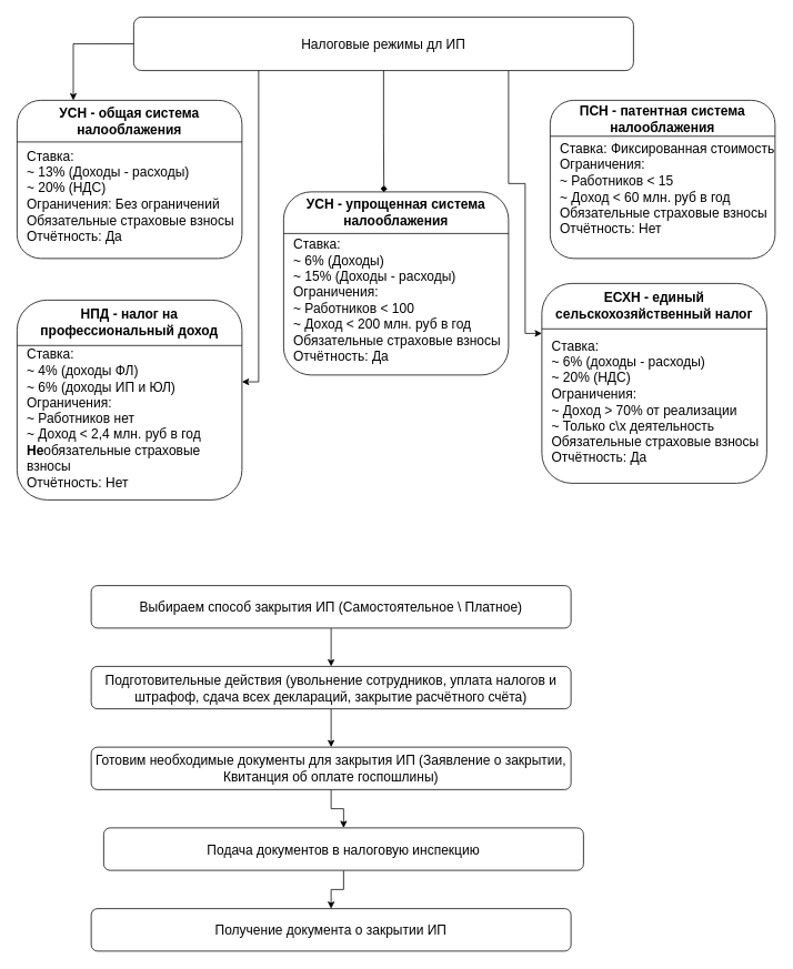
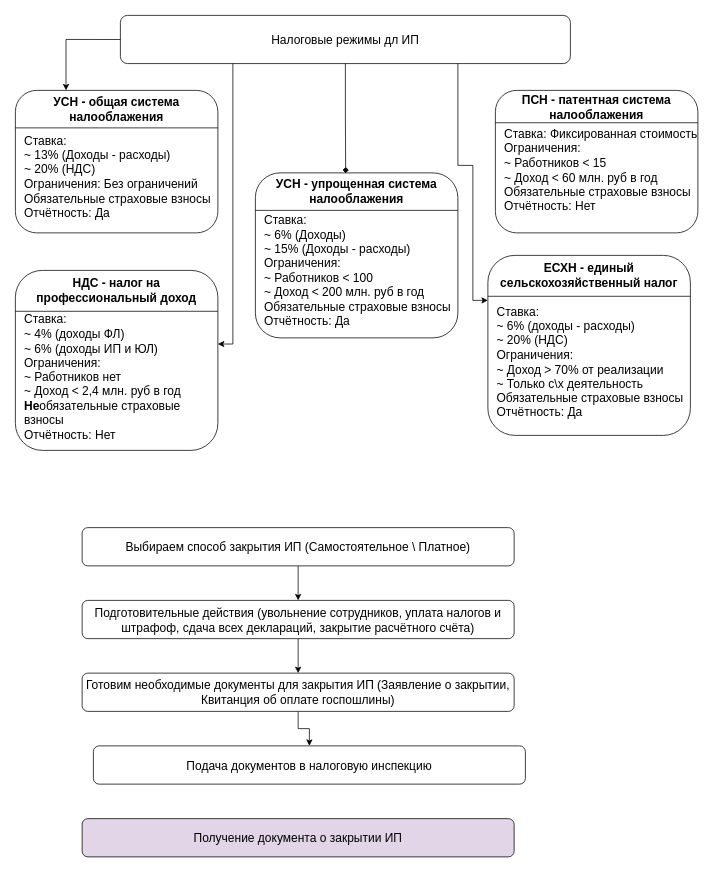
  <mxCell id="0" />
  <mxCell id="1" parent="0" />
  <mxCell id="2" value="" style="group" vertex="1" connectable="0" parent="1"><mxGeometry x="160" y="20" width="600" height="64.29" as="geometry" /></mxCell>
  <mxCell id="3" value="" style="rounded=1;whiteSpace=wrap;html=1;" vertex="1" parent="2"><mxGeometry width="600" height="64.29" as="geometry" /></mxCell>
  <mxCell id="4" value="Налоговые режимы дл ИП" style="text;html=1;strokeColor=none;fillColor=none;align=center;verticalAlign=middle;whiteSpace=wrap;rounded=0;fontSize=16;fontStyle=0" vertex="1" parent="2"><mxGeometry width="600" height="64.29" as="geometry" /></mxCell>
  <mxCell id="5" value="" style="rounded=1;whiteSpace=wrap;html=1;fontSize=16;" vertex="1" parent="1"><mxGeometry x="20" y="120" width="270" height="190" as="geometry" /></mxCell>
  <mxCell id="6" value="УСН - общая система налооблажения" style="text;html=1;strokeColor=none;fillColor=none;align=center;verticalAlign=middle;whiteSpace=wrap;rounded=0;fontSize=16;fontStyle=1" vertex="1" parent="1"><mxGeometry x="20" y="120" width="270" height="50" as="geometry" /></mxCell>
  <mxCell id="7" value="" style="endArrow=none;html=1;rounded=0;fontSize=16;exitX=0;exitY=1;exitDx=0;exitDy=0;entryX=1;entryY=1;entryDx=0;entryDy=0;" edge="1" parent="1" source="6" target="6"><mxGeometry width="50" height="50" relative="1" as="geometry"><mxPoint x="70" y="360" as="sourcePoint" /><mxPoint x="120" y="310" as="targetPoint" /></mxGeometry></mxCell>
  <mxCell id="8" value="Ставка:&lt;br&gt;~ 13% (Доходы - расходы)&lt;br&gt;~ 20% (НДС)&lt;br&gt;Ограничения: Без ограничений&lt;br&gt;Обязательные страховые взносы&lt;br&gt;Отчётность: Да" style="text;html=1;strokeColor=none;fillColor=none;align=left;verticalAlign=middle;whiteSpace=wrap;rounded=0;fontSize=16;" vertex="1" parent="1"><mxGeometry x="30" y="170" width="260" height="130" as="geometry" /></mxCell>
  <mxCell id="9" value="" style="group;fontStyle=1" vertex="1" connectable="0" parent="1"><mxGeometry x="340" y="230" width="270" height="220" as="geometry" /></mxCell>
  <mxCell id="10" value="" style="rounded=1;whiteSpace=wrap;html=1;fontSize=16;" vertex="1" parent="9"><mxGeometry width="270" height="220" as="geometry" /></mxCell>
  <mxCell id="11" value="УСН - упрощенная система налооблажения" style="text;html=1;strokeColor=none;fillColor=none;align=center;verticalAlign=middle;whiteSpace=wrap;rounded=0;fontSize=16;fontStyle=1" vertex="1" parent="9"><mxGeometry width="270" height="50" as="geometry" /></mxCell>
  <mxCell id="12" value="" style="endArrow=none;html=1;rounded=0;fontSize=16;exitX=0;exitY=1;exitDx=0;exitDy=0;entryX=1;entryY=1;entryDx=0;entryDy=0;" edge="1" source="11" target="11" parent="9"><mxGeometry width="50" height="50" relative="1" as="geometry"><mxPoint x="50" y="240" as="sourcePoint" /><mxPoint x="100" y="190" as="targetPoint" /></mxGeometry></mxCell>
  <mxCell id="13" value="Ставка:&lt;br&gt;~ 6% (Доходы)&lt;br&gt;~ 15% (Доходы - расходы)&lt;br&gt;Ограничения:&lt;br&gt;~ Работников &amp;lt; 100&lt;br&gt;~ Доход &amp;lt; 200 млн. руб в год&lt;br&gt;Обязательные страховые взносы&lt;br&gt;Отчётность: Да" style="text;html=1;strokeColor=none;fillColor=none;align=left;verticalAlign=middle;whiteSpace=wrap;rounded=0;fontSize=16;" vertex="1" parent="9"><mxGeometry x="10" y="50" width="260" height="160" as="geometry" /></mxCell>
  <mxCell id="14" value="" style="group;fontStyle=0" vertex="1" connectable="0" parent="1"><mxGeometry x="660" y="120" width="270" height="190" as="geometry" /></mxCell>
  <mxCell id="15" value="" style="rounded=1;whiteSpace=wrap;html=1;fontSize=16;" vertex="1" parent="14"><mxGeometry width="270" height="190" as="geometry" /></mxCell>
  <mxCell id="16" value="ПСН - патентная система налооблажения" style="text;html=1;strokeColor=none;fillColor=none;align=center;verticalAlign=middle;whiteSpace=wrap;rounded=0;fontSize=16;fontStyle=1" vertex="1" parent="14"><mxGeometry width="270" height="43.182" as="geometry" /></mxCell>
  <mxCell id="17" value="" style="endArrow=none;html=1;rounded=0;fontSize=16;exitX=0;exitY=1;exitDx=0;exitDy=0;entryX=1;entryY=1;entryDx=0;entryDy=0;" edge="1" parent="14" source="16" target="16"><mxGeometry width="50" height="50" relative="1" as="geometry"><mxPoint x="50" y="207.273" as="sourcePoint" /><mxPoint x="100" y="164.091" as="targetPoint" /></mxGeometry></mxCell>
  <mxCell id="18" value="Ставка: Фиксированная стоимость&lt;br&gt;Ограничения:&lt;br&gt;~ Работников &amp;lt; 15&lt;br&gt;~ Доход &amp;lt; 60 млн. руб в год&lt;br&gt;Обязательные страховые взносы&lt;br&gt;Отчётность: Нет" style="text;html=1;strokeColor=none;fillColor=none;align=left;verticalAlign=middle;whiteSpace=wrap;rounded=0;fontSize=16;" vertex="1" parent="14"><mxGeometry x="10" y="50.002" width="260" height="112.273" as="geometry" /></mxCell>
  <mxCell id="19" value="" style="group" vertex="1" connectable="0" parent="1"><mxGeometry x="20" y="360" width="270" height="240" as="geometry" /></mxCell>
  <mxCell id="20" value="" style="rounded=1;whiteSpace=wrap;html=1;fontSize=16;" vertex="1" parent="19"><mxGeometry width="270" height="240" as="geometry" /></mxCell>
- <mxCell id="21" value="НПД - налог на &lt;br&gt;профессиональный доход" style="text;html=1;strokeColor=none;fillColor=none;align=center;verticalAlign=middle;whiteSpace=wrap;rounded=0;fontSize=16;fontStyle=1" vertex="1" parent="19"><mxGeometry width="270" height="54.545" as="geometry" /></mxCell>
+ <mxCell id="21" value="НДС - налог на &lt;br&gt;профессиональный доход" style="text;html=1;strokeColor=none;fillColor=none;align=center;verticalAlign=middle;whiteSpace=wrap;rounded=0;fontSize=16;fontStyle=1" vertex="1" parent="19"><mxGeometry width="270" height="54.545" as="geometry" /></mxCell>
  <mxCell id="22" value="" style="endArrow=none;html=1;rounded=0;fontSize=16;exitX=0;exitY=1;exitDx=0;exitDy=0;entryX=1;entryY=1;entryDx=0;entryDy=0;" edge="1" parent="19" source="21" target="21"><mxGeometry width="50" height="50" relative="1" as="geometry"><mxPoint x="50" y="261.818" as="sourcePoint" /><mxPoint x="100" y="207.273" as="targetPoint" /></mxGeometry></mxCell>
  <mxCell id="23" value="Ставка:&lt;br&gt;~ 4% (доходы ФЛ)&lt;br&gt;~ 6% (доходы ИП и ЮЛ)&lt;br&gt;Ограничения:&lt;br&gt;~ Работников нет&lt;br&gt;~ Доход &amp;lt; 2,4 млн. руб в год&lt;br&gt;&lt;b&gt;Не&lt;/b&gt;обязательные страховые взносы&lt;br&gt;Отчётность: Нет" style="text;html=1;strokeColor=none;fillColor=none;align=left;verticalAlign=middle;whiteSpace=wrap;rounded=0;fontSize=16;" vertex="1" parent="19"><mxGeometry x="10" y="54.545" width="260" height="174.545" as="geometry" /></mxCell>
  <mxCell id="24" value="" style="group" vertex="1" connectable="0" parent="1"><mxGeometry x="650" y="340" width="270" height="240" as="geometry" /></mxCell>
  <mxCell id="25" value="" style="rounded=1;whiteSpace=wrap;html=1;fontSize=16;" vertex="1" parent="24"><mxGeometry width="270" height="240" as="geometry" /></mxCell>
  <mxCell id="26" value="ЕСХН - единый сельскохозяйственный налог" style="text;html=1;strokeColor=none;fillColor=none;align=center;verticalAlign=middle;whiteSpace=wrap;rounded=0;fontSize=16;fontStyle=1" vertex="1" parent="24"><mxGeometry width="270" height="54.545" as="geometry" /></mxCell>
  <mxCell id="27" value="" style="endArrow=none;html=1;rounded=0;fontSize=16;exitX=0;exitY=1;exitDx=0;exitDy=0;entryX=1;entryY=1;entryDx=0;entryDy=0;" edge="1" parent="24" source="26" target="26"><mxGeometry width="50" height="50" relative="1" as="geometry"><mxPoint x="50" y="261.818" as="sourcePoint" /><mxPoint x="100" y="207.273" as="targetPoint" /></mxGeometry></mxCell>
  <mxCell id="28" value="Ставка:&lt;br&gt;~ 6% (доходы - расходы)&lt;br&gt;~ 20% (НДС)&lt;br&gt;Ограничения:&lt;br&gt;~ Доход &amp;gt; 70% от реализации&lt;br&gt;~ Только с\х деятельность&lt;br&gt;Обязательные страховые взносы&lt;br&gt;Отчётность: Да" style="text;html=1;strokeColor=none;fillColor=none;align=left;verticalAlign=middle;whiteSpace=wrap;rounded=0;fontSize=16;" vertex="1" parent="24"><mxGeometry x="10" y="54.545" width="260" height="174.545" as="geometry" /></mxCell>
  <mxCell id="29" style="edgeStyle=orthogonalEdgeStyle;rounded=0;orthogonalLoop=1;jettySize=auto;html=1;exitX=0;exitY=0.5;exitDx=0;exitDy=0;entryX=0.25;entryY=0;entryDx=0;entryDy=0;fontSize=16;" edge="1" parent="1" source="4" target="6"><mxGeometry relative="1" as="geometry" /></mxCell>
  <mxCell id="30" style="edgeStyle=orthogonalEdgeStyle;rounded=0;orthogonalLoop=1;jettySize=auto;html=1;exitX=0.5;exitY=1;exitDx=0;exitDy=0;entryX=0.446;entryY=0.009;entryDx=0;entryDy=0;entryPerimeter=0;fontSize=16;endArrow=diamond;" edge="1" parent="1" source="4" target="11"><mxGeometry relative="1" as="geometry" /></mxCell>
  <mxCell id="31" style="edgeStyle=orthogonalEdgeStyle;rounded=0;orthogonalLoop=1;jettySize=auto;html=1;exitX=0.25;exitY=1;exitDx=0;exitDy=0;entryX=1;entryY=0.25;entryDx=0;entryDy=0;fontSize=16;" edge="1" parent="1" source="4" target="23"><mxGeometry relative="1" as="geometry" /></mxCell>
  <mxCell id="32" style="edgeStyle=orthogonalEdgeStyle;rounded=0;orthogonalLoop=1;jettySize=auto;html=1;exitX=0.75;exitY=1;exitDx=0;exitDy=0;entryX=0;entryY=0.25;entryDx=0;entryDy=0;fontSize=16;" edge="1" parent="1" source="4" target="25"><mxGeometry relative="1" as="geometry"><Array as="points"><mxPoint x="610" y="220" /><mxPoint x="630" y="220" /><mxPoint x="630" y="400" /></Array></mxGeometry></mxCell>
  <mxCell id="33" value="" style="edgeStyle=orthogonalEdgeStyle;rounded=0;orthogonalLoop=1;jettySize=auto;html=1;fontSize=16;" edge="1" parent="1" source="34" target="36"><mxGeometry relative="1" as="geometry" /></mxCell>
  <mxCell id="34" value="Выбираем способ закрытия ИП (Самостоятельное \ Платное)" style="rounded=1;whiteSpace=wrap;html=1;fontSize=16;" vertex="1" parent="1"><mxGeometry x="109" y="703" width="576" height="51" as="geometry" /></mxCell>
  <mxCell id="35" value="" style="edgeStyle=orthogonalEdgeStyle;rounded=0;orthogonalLoop=1;jettySize=auto;html=1;fontSize=16;" edge="1" parent="1" source="36" target="38"><mxGeometry relative="1" as="geometry" /></mxCell>
  <mxCell id="36" value="Подготовительные действия (увольнение сотрудников, уплата налогов и штрафоф, сдача всех деклараций, закрытие расчётного счёта)" style="rounded=1;whiteSpace=wrap;html=1;fontSize=16;" vertex="1" parent="1"><mxGeometry x="109" y="800" width="576" height="51" as="geometry" /></mxCell>
  <mxCell id="37" value="" style="edgeStyle=orthogonalEdgeStyle;rounded=0;orthogonalLoop=1;jettySize=auto;html=1;fontSize=16;" edge="1" parent="1" source="38" target="40"><mxGeometry relative="1" as="geometry" /></mxCell>
  <mxCell id="38" value="Готовим необходимые документы для закрытия ИП (Заявление о закрытии, Квитанция об оплате госпошлины)" style="rounded=1;whiteSpace=wrap;html=1;fontSize=16;" vertex="1" parent="1"><mxGeometry x="109" y="897" width="576" height="51" as="geometry" /></mxCell>
- <mxCell id="39" value="" style="edgeStyle=orthogonalEdgeStyle;rounded=0;orthogonalLoop=1;jettySize=auto;html=1;fontSize=16;" edge="1" parent="1" source="40" target="41"><mxGeometry relative="1" as="geometry" /></mxCell>
  <mxCell id="40" value="Подача документов в налоговую инспекцию" style="rounded=1;whiteSpace=wrap;html=1;fontSize=16;" vertex="1" parent="1"><mxGeometry x="124" y="994" width="576" height="51" as="geometry" /></mxCell>
- <mxCell id="41" value="Получение документа о закрытии ИП" style="rounded=1;whiteSpace=wrap;html=1;fontSize=16;" vertex="1" parent="1"><mxGeometry x="109" y="1091" width="576" height="51" as="geometry" /></mxCell>
+ <mxCell id="41" value="Получение документа о закрытии ИП" style="rounded=1;whiteSpace=wrap;html=1;fontSize=16;fillColor=#e1d5e7;" vertex="1" parent="1"><mxGeometry x="109" y="1091" width="576" height="51" as="geometry" /></mxCell>
